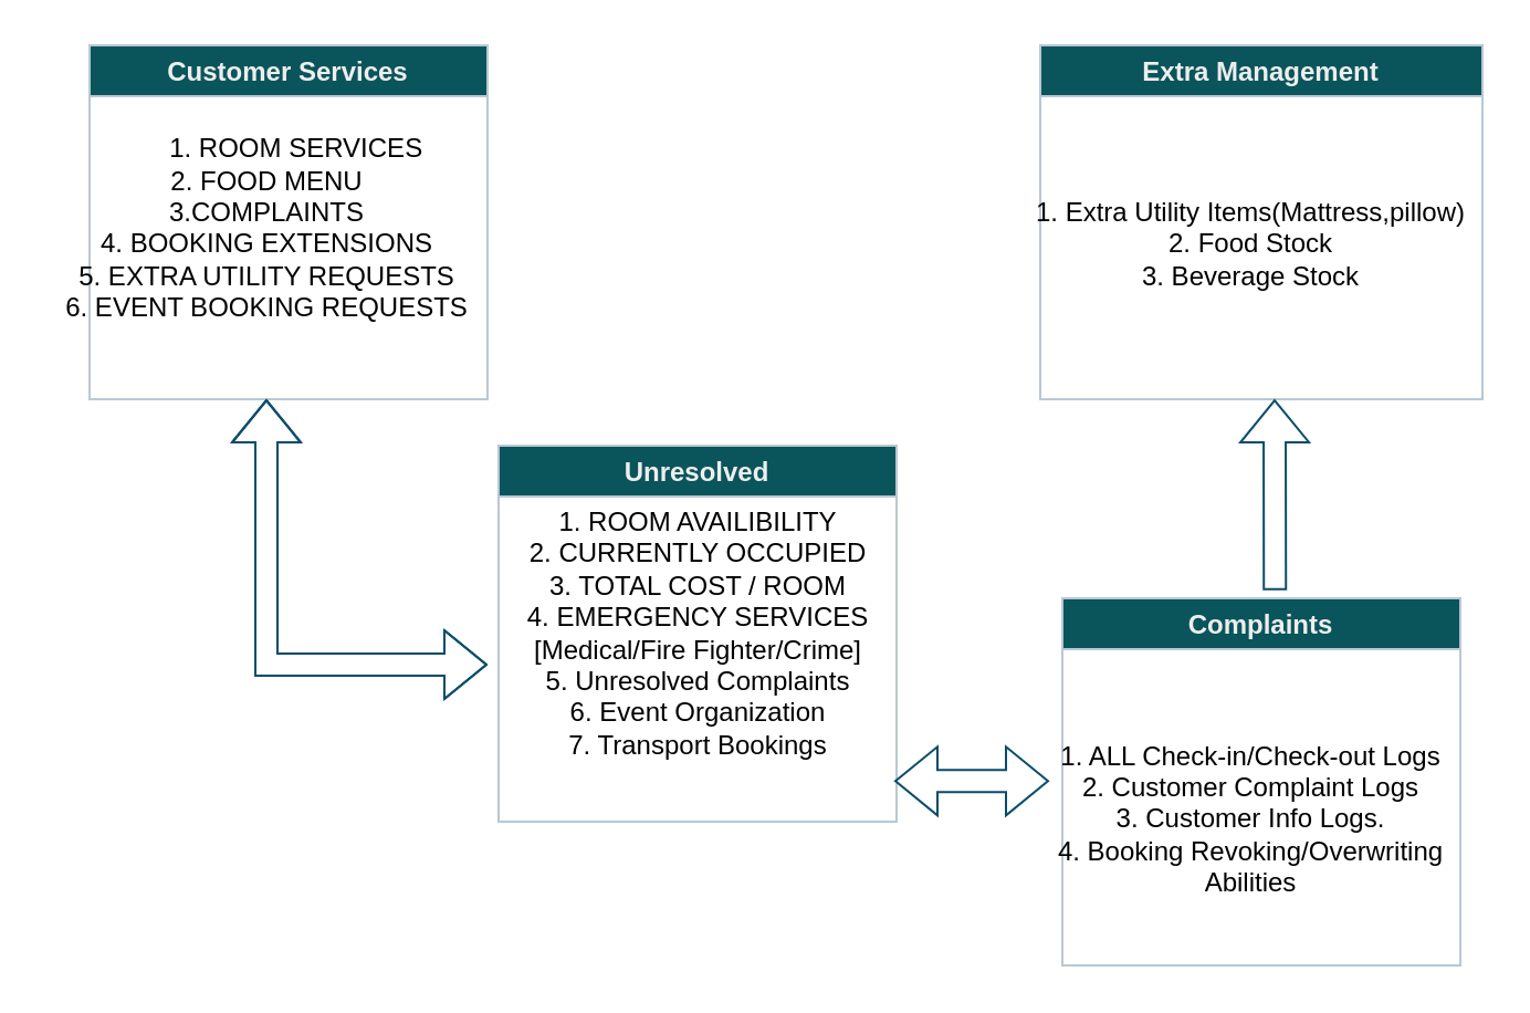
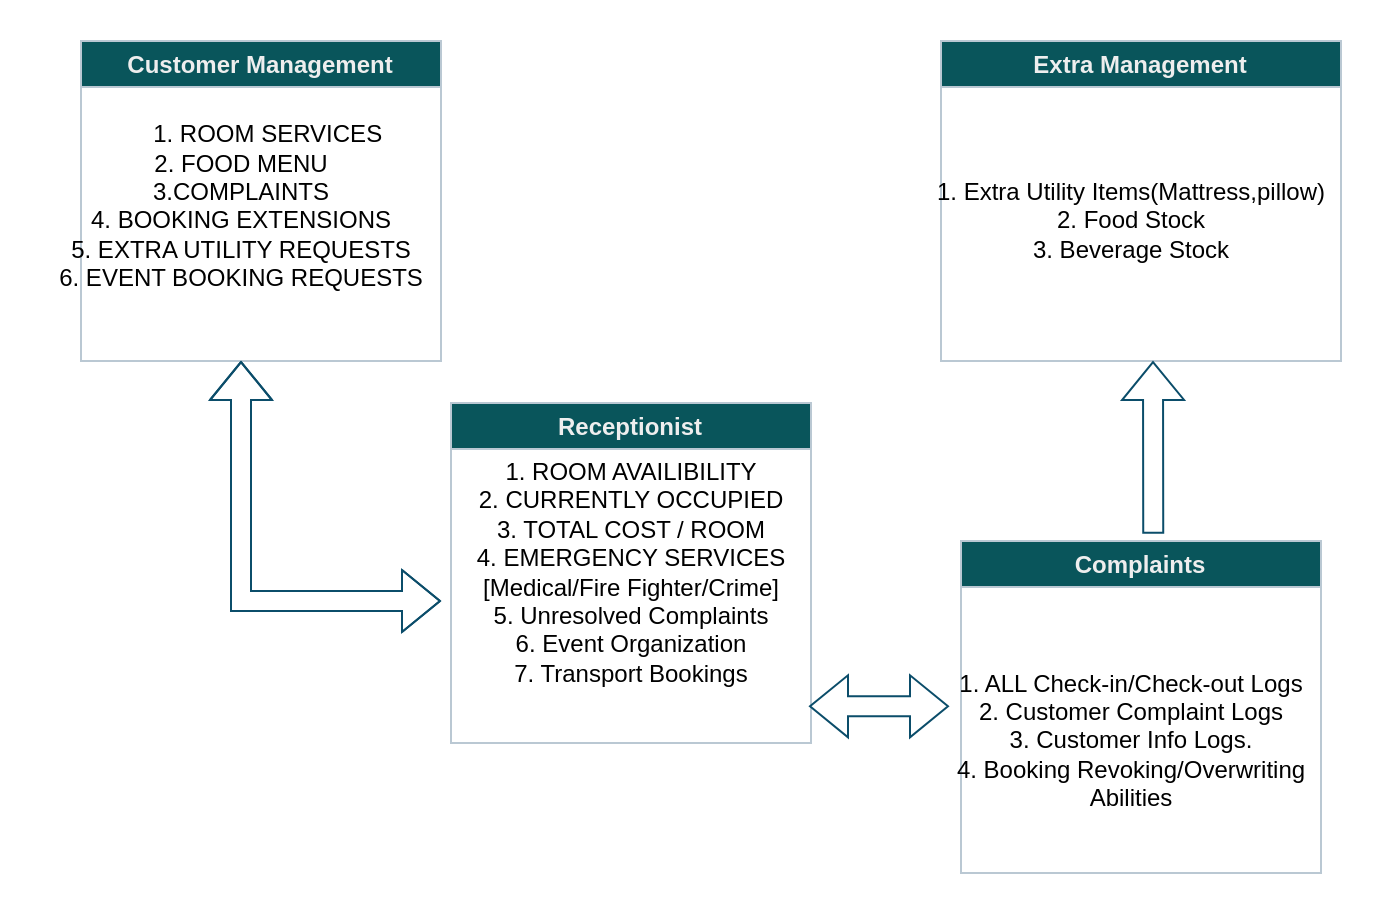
  <mxCell id="0" />
  <mxCell id="1" parent="0" />
- <mxCell id="2" value="Unresolved" style="swimlane;fillColor=#09555B;strokeColor=#BAC8D3;fontColor=#EEEEEE;" vertex="1" parent="1"><mxGeometry x="225" y="201" width="180" height="170" as="geometry" /></mxCell>
+ <mxCell id="2" value="Receptionist" style="swimlane;fillColor=#09555B;strokeColor=#BAC8D3;fontColor=#EEEEEE;" vertex="1" parent="1"><mxGeometry x="225" y="201" width="180" height="170" as="geometry" /></mxCell>
  <mxCell id="3" value="1. ROOM AVAILIBILITY&lt;br&gt;2. CURRENTLY OCCUPIED&lt;br&gt;3. TOTAL COST / ROOM&lt;br&gt;4. EMERGENCY SERVICES&lt;br&gt;[Medical/Fire Fighter/Crime]&lt;br&gt;5. Unresolved Complaints&lt;br&gt;6. Event Organization&lt;br&gt;7. Transport Bookings" style="text;html=1;align=center;verticalAlign=middle;resizable=0;points=[];autosize=1;strokeColor=none;fillColor=none;fontColor=#000000;" vertex="1" parent="2"><mxGeometry x="5" y="25" width="170" height="120" as="geometry" /></mxCell>
- <mxCell id="4" value="Customer Services" style="swimlane;fontStyle=1;labelBorderColor=none;fillColor=#09555B;strokeColor=#BAC8D3;fontColor=#EEEEEE;" vertex="1" parent="1"><mxGeometry x="40" y="20" width="180" height="160" as="geometry" /></mxCell>
+ <mxCell id="4" value="Customer Management" style="swimlane;fontStyle=1;labelBorderColor=none;fillColor=#09555B;strokeColor=#BAC8D3;fontColor=#EEEEEE;" vertex="1" parent="1"><mxGeometry x="40" y="20" width="180" height="160" as="geometry" /></mxCell>
  <mxCell id="5" value="&lt;font color=&quot;#000000&quot;&gt;&amp;nbsp; &amp;nbsp; &amp;nbsp; &amp;nbsp; 1. ROOM SERVICES&lt;br&gt;2. FOOD MENU&lt;br&gt;3.COMPLAINTS&lt;br&gt;4. BOOKING EXTENSIONS&lt;br&gt;5. EXTRA UTILITY REQUESTS&lt;br&gt;6. EVENT BOOKING REQUESTS&lt;br&gt;&lt;br&gt;&lt;/font&gt;" style="text;html=1;align=center;verticalAlign=middle;resizable=0;points=[];autosize=1;strokeColor=none;fillColor=none;fontColor=#EEEEEE;" vertex="1" parent="4"><mxGeometry x="-20" y="40" width="200" height="100" as="geometry" /></mxCell>
  <mxCell id="6" value="" style="shape=flexArrow;endArrow=classic;startArrow=classic;html=1;rounded=0;strokeColor=#0B4D6A;" edge="1" parent="1"><mxGeometry width="100" height="100" relative="1" as="geometry"><mxPoint x="220" y="300" as="sourcePoint" /><mxPoint x="120" y="180" as="targetPoint" /><Array as="points"><mxPoint x="120" y="300" /></Array></mxGeometry></mxCell>
  <mxCell id="7" value="Extra Management" style="swimlane;fillColor=#09555B;strokeColor=#BAC8D3;fontColor=#EEEEEE;" vertex="1" parent="1"><mxGeometry x="470" y="20" width="200" height="160" as="geometry" /></mxCell>
  <mxCell id="8" value="1. Extra Utility Items(Mattress,pillow)&lt;br&gt;2. Food Stock&lt;br&gt;3. Beverage Stock&lt;br&gt;" style="text;html=1;align=center;verticalAlign=middle;resizable=0;points=[];autosize=1;strokeColor=none;fillColor=none;fontColor=#000000;" vertex="1" parent="7"><mxGeometry x="-10" y="65" width="210" height="50" as="geometry" /></mxCell>
  <mxCell id="9" value="Complaints" style="swimlane;fillColor=#09555B;strokeColor=#BAC8D3;fontColor=#EEEEEE;" vertex="1" parent="1"><mxGeometry x="480" y="270" width="180" height="166" as="geometry" /></mxCell>
  <mxCell id="10" value="1. ALL Check-in/Check-out Logs&lt;br&gt;2. Customer Complaint Logs&lt;br&gt;3. Customer Info Logs.&lt;br&gt;4. Booking Revoking/Overwriting &lt;br&gt;Abilities" style="text;html=1;align=center;verticalAlign=middle;resizable=0;points=[];autosize=1;strokeColor=none;fillColor=none;fontColor=#000000;" vertex="1" parent="9"><mxGeometry x="-10" y="60" width="190" height="80" as="geometry" /></mxCell>
  <mxCell id="11" value="" style="shape=flexArrow;endArrow=classic;startArrow=classic;html=1;rounded=0;strokeColor=#0B4D6A;" edge="1" parent="1"><mxGeometry width="100" height="100" relative="1" as="geometry"><mxPoint x="404" y="352.66" as="sourcePoint" /><mxPoint x="474" y="352.66" as="targetPoint" /></mxGeometry></mxCell>
  <mxCell id="12" value="" style="shape=flexArrow;endArrow=classic;html=1;rounded=0;exitX=0.534;exitY=-0.022;exitDx=0;exitDy=0;exitPerimeter=0;strokeColor=#0B4D6A;" edge="1" parent="1" source="9"><mxGeometry width="50" height="50" relative="1" as="geometry"><mxPoint x="350" y="280" as="sourcePoint" /><mxPoint x="576" y="180" as="targetPoint" /></mxGeometry></mxCell>
